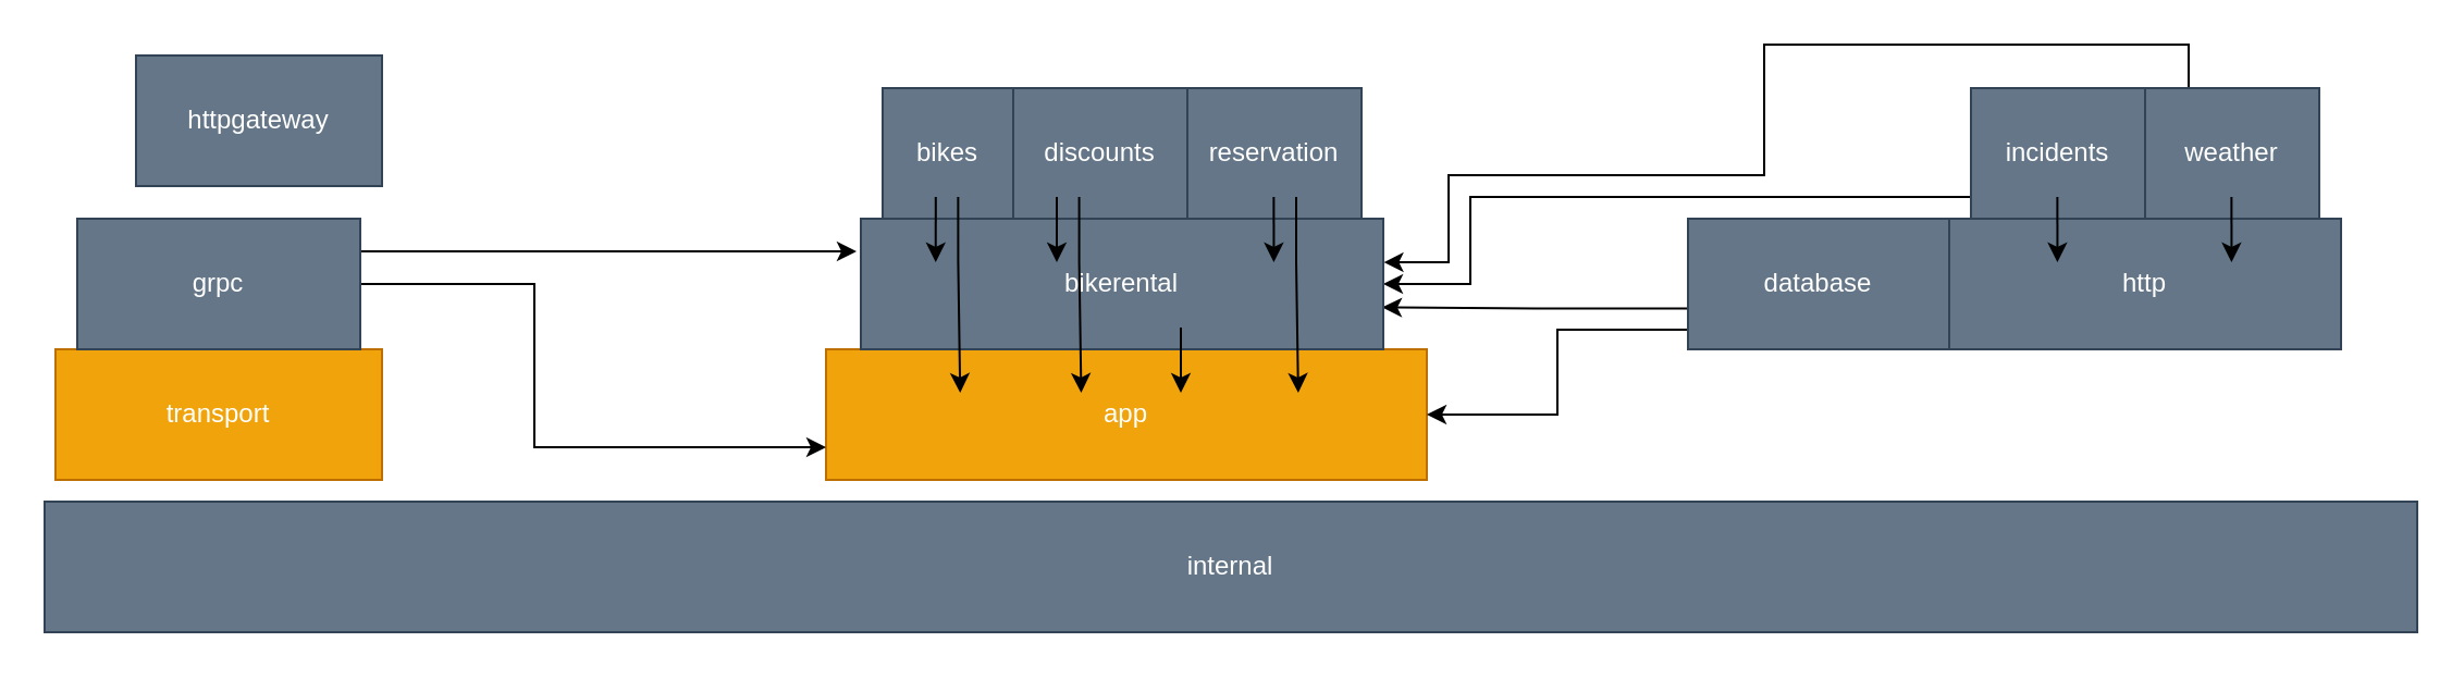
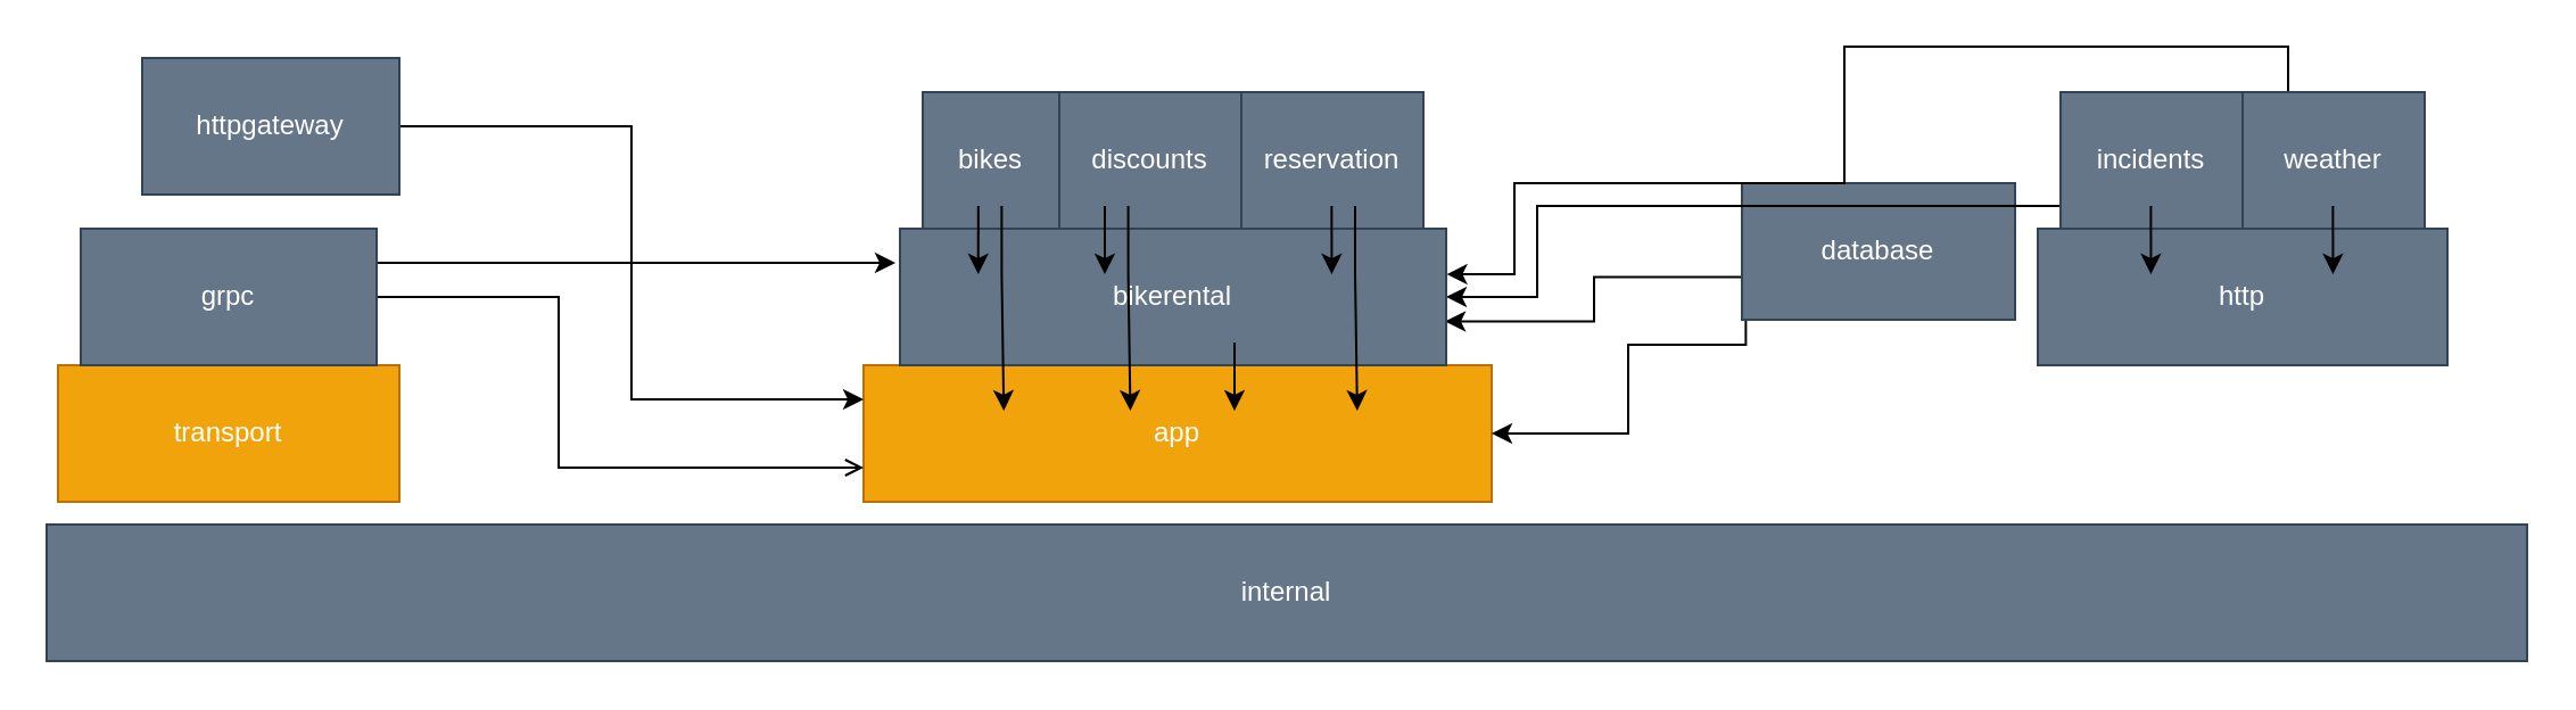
  <mxCell id="0" />
  <mxCell id="1" parent="0" />
  <mxCell id="2" value="internal" style="rounded=0;whiteSpace=wrap;html=1;fillColor=#647687;strokeColor=#314354;fontColor=#ffffff;" parent="1" vertex="1"><mxGeometry x="20" y="230" width="1090" height="60" as="geometry" /></mxCell>
  <mxCell id="3" value="app" style="rounded=0;whiteSpace=wrap;html=1;fillColor=#f0a30a;strokeColor=#BD7000;fontColor=#ffffff;" parent="1" vertex="1"><mxGeometry x="379" y="160" width="276" height="60" as="geometry" /></mxCell>
  <mxCell id="4" value="transport" style="rounded=0;whiteSpace=wrap;html=1;fillColor=#f0a30a;strokeColor=#BD7000;fontColor=#ffffff;" parent="1" vertex="1"><mxGeometry x="25" y="160" width="150" height="60" as="geometry" /></mxCell>
  <mxCell id="5" value="http" style="rounded=0;whiteSpace=wrap;html=1;fillColor=#647687;strokeColor=#314354;fontColor=#ffffff;" parent="1" vertex="1"><mxGeometry x="895" y="100" width="180" height="60" as="geometry" /></mxCell>
  <mxCell id="6" style="edgeStyle=orthogonalEdgeStyle;rounded=0;orthogonalLoop=1;jettySize=auto;html=1;exitX=0.014;exitY=0.85;exitDx=0;exitDy=0;exitPerimeter=0;" edge="1" parent="1" source="8"><mxGeometry relative="1" as="geometry"><mxPoint x="655" y="190" as="targetPoint" /><Array as="points"><mxPoint x="715" y="151" /><mxPoint x="715" y="190" /><mxPoint x="655" y="190" /></Array></mxGeometry></mxCell>
  <mxCell id="7" style="edgeStyle=orthogonalEdgeStyle;rounded=0;orthogonalLoop=1;jettySize=auto;html=1;exitX=0.01;exitY=0.688;exitDx=0;exitDy=0;entryX=0.998;entryY=0.679;entryDx=0;entryDy=0;exitPerimeter=0;entryPerimeter=0;" edge="1" parent="1" source="8" target="13"><mxGeometry relative="1" as="geometry" /></mxCell>
- <mxCell id="8" value="database" style="rounded=0;whiteSpace=wrap;html=1;fillColor=#647687;strokeColor=#314354;fontColor=#ffffff;" parent="1" vertex="1"><mxGeometry x="775" y="100" width="120" height="60" as="geometry" /></mxCell>
+ <mxCell id="8" value="database" style="rounded=0;whiteSpace=wrap;html=1;fillColor=#647687;strokeColor=#314354;fontColor=#ffffff;" parent="1" vertex="1"><mxGeometry x="765" y="80" width="120" height="60" as="geometry" /></mxCell>
  <mxCell id="9" style="edgeStyle=orthogonalEdgeStyle;rounded=0;orthogonalLoop=1;jettySize=auto;html=1;entryX=1;entryY=0.5;entryDx=0;entryDy=0;" edge="1" parent="1" source="10" target="13"><mxGeometry relative="1" as="geometry"><mxPoint x="735" y="90" as="targetPoint" /><Array as="points"><mxPoint x="675" y="90" /><mxPoint x="675" y="130" /></Array></mxGeometry></mxCell>
  <mxCell id="10" value="incidents" style="rounded=0;whiteSpace=wrap;html=1;fillColor=#647687;strokeColor=#314354;fontColor=#ffffff;" parent="1" vertex="1"><mxGeometry x="905" y="40" width="80" height="60" as="geometry" /></mxCell>
  <mxCell id="11" style="edgeStyle=orthogonalEdgeStyle;rounded=0;orthogonalLoop=1;jettySize=auto;html=1;exitX=0.25;exitY=0;exitDx=0;exitDy=0;entryX=1.001;entryY=0.334;entryDx=0;entryDy=0;entryPerimeter=0;" edge="1" parent="1" source="12" target="13"><mxGeometry relative="1" as="geometry"><Array as="points"><mxPoint x="1005" y="20" /><mxPoint x="810" y="20" /><mxPoint x="810" y="80" /><mxPoint x="665" y="80" /><mxPoint x="665" y="120" /></Array></mxGeometry></mxCell>
  <mxCell id="12" value="weather" style="rounded=0;whiteSpace=wrap;html=1;fillColor=#647687;strokeColor=#314354;fontColor=#ffffff;" parent="1" vertex="1"><mxGeometry x="985" y="40" width="80" height="60" as="geometry" /></mxCell>
  <mxCell id="13" value="bikerental" style="rounded=0;whiteSpace=wrap;html=1;fillColor=#647687;strokeColor=#314354;fontColor=#ffffff;" parent="1" vertex="1"><mxGeometry x="395" y="100" width="240" height="60" as="geometry" /></mxCell>
  <mxCell id="14" value="bikes" style="rounded=0;whiteSpace=wrap;html=1;fillColor=#647687;strokeColor=#314354;fontColor=#ffffff;" parent="1" vertex="1"><mxGeometry x="405" y="40" width="60" height="60" as="geometry" /></mxCell>
  <mxCell id="15" value="discounts" style="rounded=0;whiteSpace=wrap;html=1;fillColor=#647687;strokeColor=#314354;fontColor=#ffffff;" parent="1" vertex="1"><mxGeometry x="465" y="40" width="80" height="60" as="geometry" /></mxCell>
  <mxCell id="16" value="reservation" style="rounded=0;whiteSpace=wrap;html=1;fillColor=#647687;strokeColor=#314354;fontColor=#ffffff;" parent="1" vertex="1"><mxGeometry x="545" y="40" width="80" height="60" as="geometry" /></mxCell>
- <mxCell id="17" style="edgeStyle=orthogonalEdgeStyle;rounded=0;orthogonalLoop=1;jettySize=auto;html=1;entryX=0;entryY=0.75;entryDx=0;entryDy=0;" edge="1" parent="1" source="19" target="3"><mxGeometry relative="1" as="geometry"><Array as="points"><mxPoint x="245" y="130" /><mxPoint x="245" y="205" /></Array></mxGeometry></mxCell>
+ <mxCell id="17" style="edgeStyle=orthogonalEdgeStyle;rounded=0;orthogonalLoop=1;jettySize=auto;html=1;entryX=0;entryY=0.75;entryDx=0;entryDy=0;endArrow=open;" edge="1" parent="1" source="19" target="3"><mxGeometry relative="1" as="geometry"><Array as="points"><mxPoint x="245" y="130" /><mxPoint x="245" y="205" /></Array></mxGeometry></mxCell>
  <mxCell id="18" style="edgeStyle=orthogonalEdgeStyle;rounded=0;orthogonalLoop=1;jettySize=auto;html=1;exitX=1;exitY=0.25;exitDx=0;exitDy=0;" edge="1" parent="1" source="19"><mxGeometry relative="1" as="geometry"><mxPoint x="393" y="115" as="targetPoint" /><Array as="points"><mxPoint x="393" y="115" /></Array></mxGeometry></mxCell>
  <mxCell id="19" value="grpc" style="rounded=0;whiteSpace=wrap;html=1;fillColor=#647687;strokeColor=#314354;fontColor=#ffffff;" parent="1" vertex="1"><mxGeometry x="35" y="100" width="130" height="60" as="geometry" /></mxCell>
+ <mxCell id="20" style="edgeStyle=orthogonalEdgeStyle;rounded=0;orthogonalLoop=1;jettySize=auto;html=1;entryX=0;entryY=0.25;entryDx=0;entryDy=0;" edge="1" parent="1" source="21" target="3"><mxGeometry relative="1" as="geometry" /></mxCell>
  <mxCell id="21" value="httpgateway" style="rounded=0;whiteSpace=wrap;html=1;fillColor=#647687;strokeColor=#314354;fontColor=#ffffff;" parent="1" vertex="1"><mxGeometry x="62" y="25" width="113" height="60" as="geometry" /></mxCell>
  <mxCell id="22" style="edgeStyle=orthogonalEdgeStyle;rounded=0;orthogonalLoop=1;jettySize=auto;html=1;" edge="1" parent="1"><mxGeometry relative="1" as="geometry"><mxPoint x="1024.71" y="120" as="targetPoint" /><mxPoint x="1024.71" y="90" as="sourcePoint" /><Array as="points"><mxPoint x="1024.71" y="120" /><mxPoint x="1024.71" y="120" /></Array></mxGeometry></mxCell>
  <mxCell id="23" style="edgeStyle=orthogonalEdgeStyle;rounded=0;orthogonalLoop=1;jettySize=auto;html=1;" edge="1" parent="1"><mxGeometry relative="1" as="geometry"><mxPoint x="944.71" y="120" as="targetPoint" /><mxPoint x="944.71" y="90" as="sourcePoint" /><Array as="points"><mxPoint x="944.71" y="120" /><mxPoint x="944.71" y="120" /></Array></mxGeometry></mxCell>
  <mxCell id="24" style="edgeStyle=orthogonalEdgeStyle;rounded=0;orthogonalLoop=1;jettySize=auto;html=1;" edge="1" parent="1"><mxGeometry relative="1" as="geometry"><mxPoint x="542" y="180" as="targetPoint" /><mxPoint x="542" y="150" as="sourcePoint" /><Array as="points"><mxPoint x="542" y="180" /><mxPoint x="542" y="180" /></Array></mxGeometry></mxCell>
  <mxCell id="25" style="edgeStyle=orthogonalEdgeStyle;rounded=0;orthogonalLoop=1;jettySize=auto;html=1;" edge="1" parent="1"><mxGeometry relative="1" as="geometry"><mxPoint x="584.71" y="120" as="targetPoint" /><mxPoint x="584.71" y="90" as="sourcePoint" /><Array as="points"><mxPoint x="584.71" y="120" /><mxPoint x="584.71" y="120" /></Array></mxGeometry></mxCell>
  <mxCell id="26" style="edgeStyle=orthogonalEdgeStyle;rounded=0;orthogonalLoop=1;jettySize=auto;html=1;entryX=0.786;entryY=0.333;entryDx=0;entryDy=0;entryPerimeter=0;" edge="1" parent="1" target="3"><mxGeometry relative="1" as="geometry"><mxPoint x="595" y="120" as="targetPoint" /><mxPoint x="595" y="90" as="sourcePoint" /><Array as="points"><mxPoint x="595" y="120" /><mxPoint x="596" y="120" /></Array></mxGeometry></mxCell>
  <mxCell id="27" style="edgeStyle=orthogonalEdgeStyle;rounded=0;orthogonalLoop=1;jettySize=auto;html=1;" edge="1" parent="1"><mxGeometry relative="1" as="geometry"><mxPoint x="485" y="120" as="targetPoint" /><mxPoint x="485" y="90" as="sourcePoint" /><Array as="points"><mxPoint x="485" y="120" /><mxPoint x="485" y="120" /></Array></mxGeometry></mxCell>
  <mxCell id="28" style="edgeStyle=orthogonalEdgeStyle;rounded=0;orthogonalLoop=1;jettySize=auto;html=1;entryX=0.786;entryY=0.333;entryDx=0;entryDy=0;entryPerimeter=0;" edge="1" parent="1"><mxGeometry relative="1" as="geometry"><mxPoint x="496.226" y="179.98" as="targetPoint" /><mxPoint x="495.29" y="90" as="sourcePoint" /><Array as="points"><mxPoint x="495.29" y="120" /><mxPoint x="496.29" y="120" /></Array></mxGeometry></mxCell>
  <mxCell id="29" style="edgeStyle=orthogonalEdgeStyle;rounded=0;orthogonalLoop=1;jettySize=auto;html=1;" edge="1" parent="1"><mxGeometry relative="1" as="geometry"><mxPoint x="429.39" y="120" as="targetPoint" /><mxPoint x="429.39" y="90" as="sourcePoint" /><Array as="points"><mxPoint x="429.39" y="120" /><mxPoint x="429.39" y="120" /></Array></mxGeometry></mxCell>
  <mxCell id="30" style="edgeStyle=orthogonalEdgeStyle;rounded=0;orthogonalLoop=1;jettySize=auto;html=1;entryX=0.786;entryY=0.333;entryDx=0;entryDy=0;entryPerimeter=0;" edge="1" parent="1"><mxGeometry relative="1" as="geometry"><mxPoint x="440.616" y="179.98" as="targetPoint" /><mxPoint x="439.68" y="90" as="sourcePoint" /><Array as="points"><mxPoint x="439.68" y="120" /><mxPoint x="440.68" y="120" /></Array></mxGeometry></mxCell>
